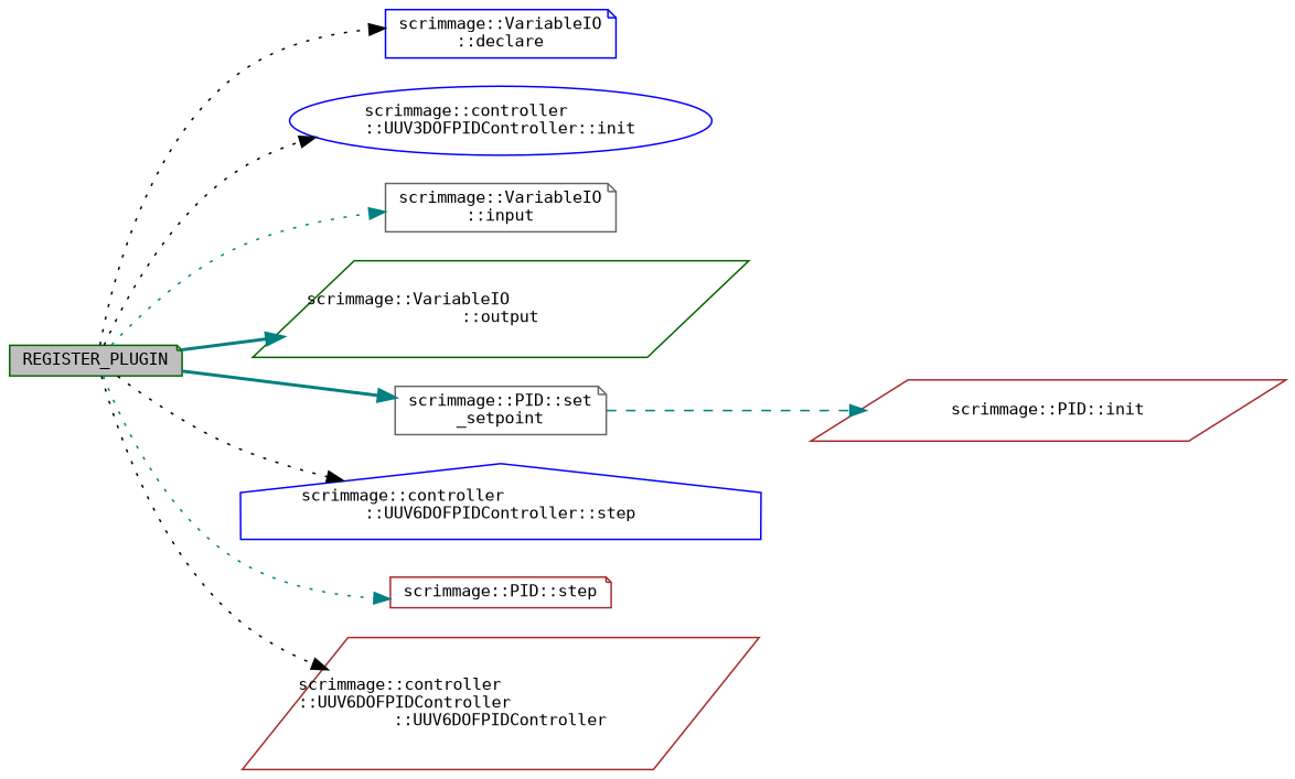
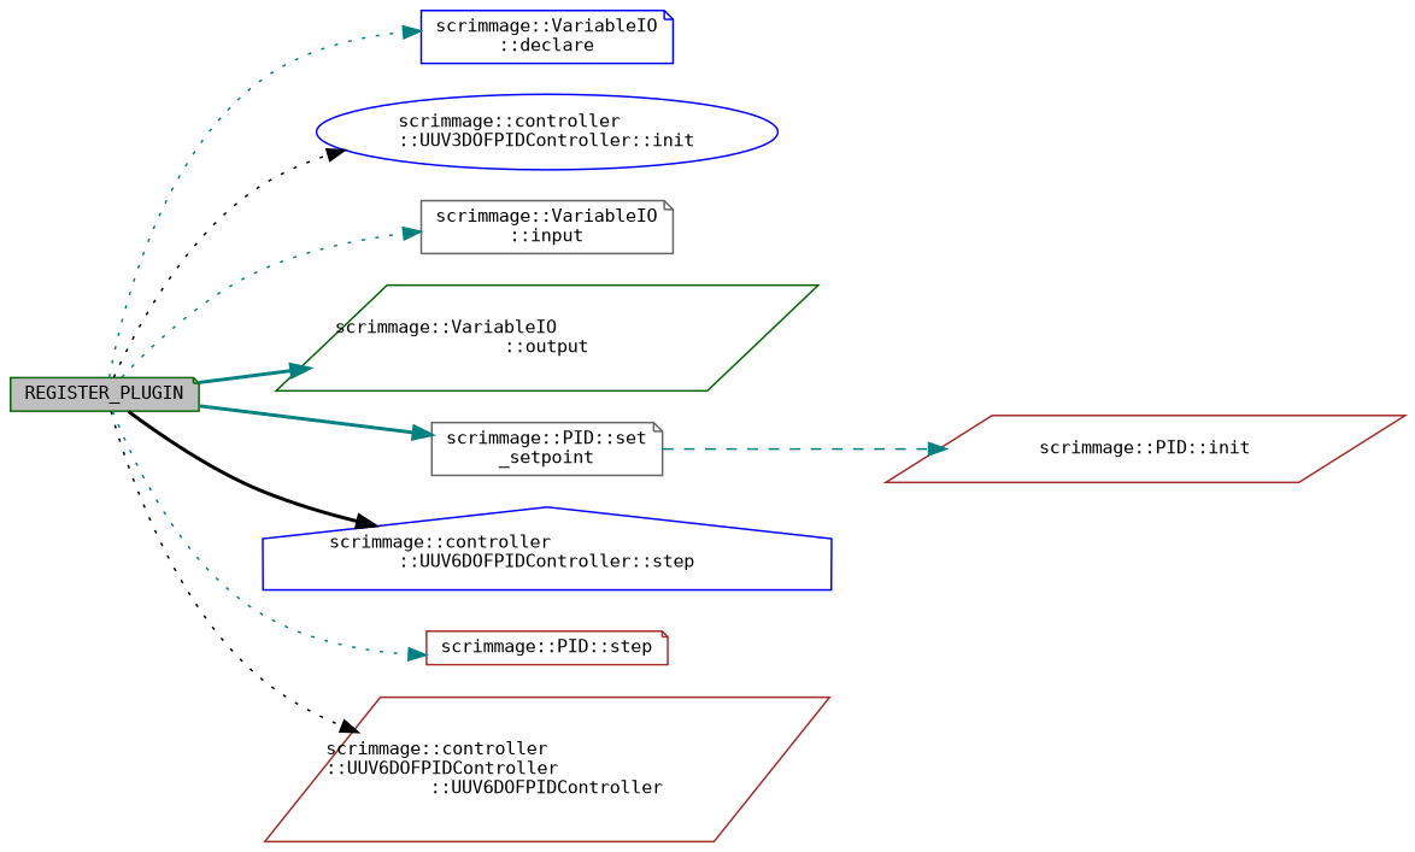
  digraph {
    fontname="DejaVu Sans Mono"
    rankdir=LR
    node [color=blue fillcolor=white fontname="DejaVu Sans Mono" fontsize=10 shape=note style=filled]
    edge [color=teal fontname="DejaVu Sans Mono" fontsize=10 labelfontname=Helvetica labelfontsize=10 style=dotted]
    n1 [color=darkgreen fillcolor=grey75 fontcolor=black height=0.2 label=REGISTER_PLUGIN width=0.4]
    n2 [height=0.2 label="scrimmage::VariableIO\l::declare" width=0.4]
    n3 [height=0.2 label="scrimmage::controller\l::UUV3DOFPIDController::init" shape=ellipse width=0.4]
    n4 [color=gray40 height=0.2 label="scrimmage::VariableIO\l::input" width=0.4]
    n5 [color=darkgreen height=0.2 label="scrimmage::VariableIO\l::output" shape=parallelogram width=0.4]
    n6 [color=gray40 height=0.2 label="scrimmage::PID::set\l_setpoint" width=0.4]
    n7 [height=0.2 label="scrimmage::controller\l::UUV6DOFPIDController::step" shape=house width=0.4]
    n8 [color=brown height=0.2 label="scrimmage::PID::step" width=0.4]
    n9 [color=brown height=0.2 label="scrimmage::controller\l::UUV6DOFPIDController\l::UUV6DOFPIDController" shape=parallelogram width=0.4]
    n10 [color=brown height=0.2 label="scrimmage::PID::init" shape=parallelogram width=0.4]
-   n1 -> n2 [color=black]
+   n1 -> n2
    n1 -> n3 [color=black]
    n1 -> n4
    n1 -> n5 [style=bold]
    n1 -> n6 [style=bold]
-   n1 -> n7 [color=black]
+   n1 -> n7 [color=black style=bold]
    n1 -> n8
    n1 -> n9 [color=black]
    n6 -> n10 [style=dashed]
  }
